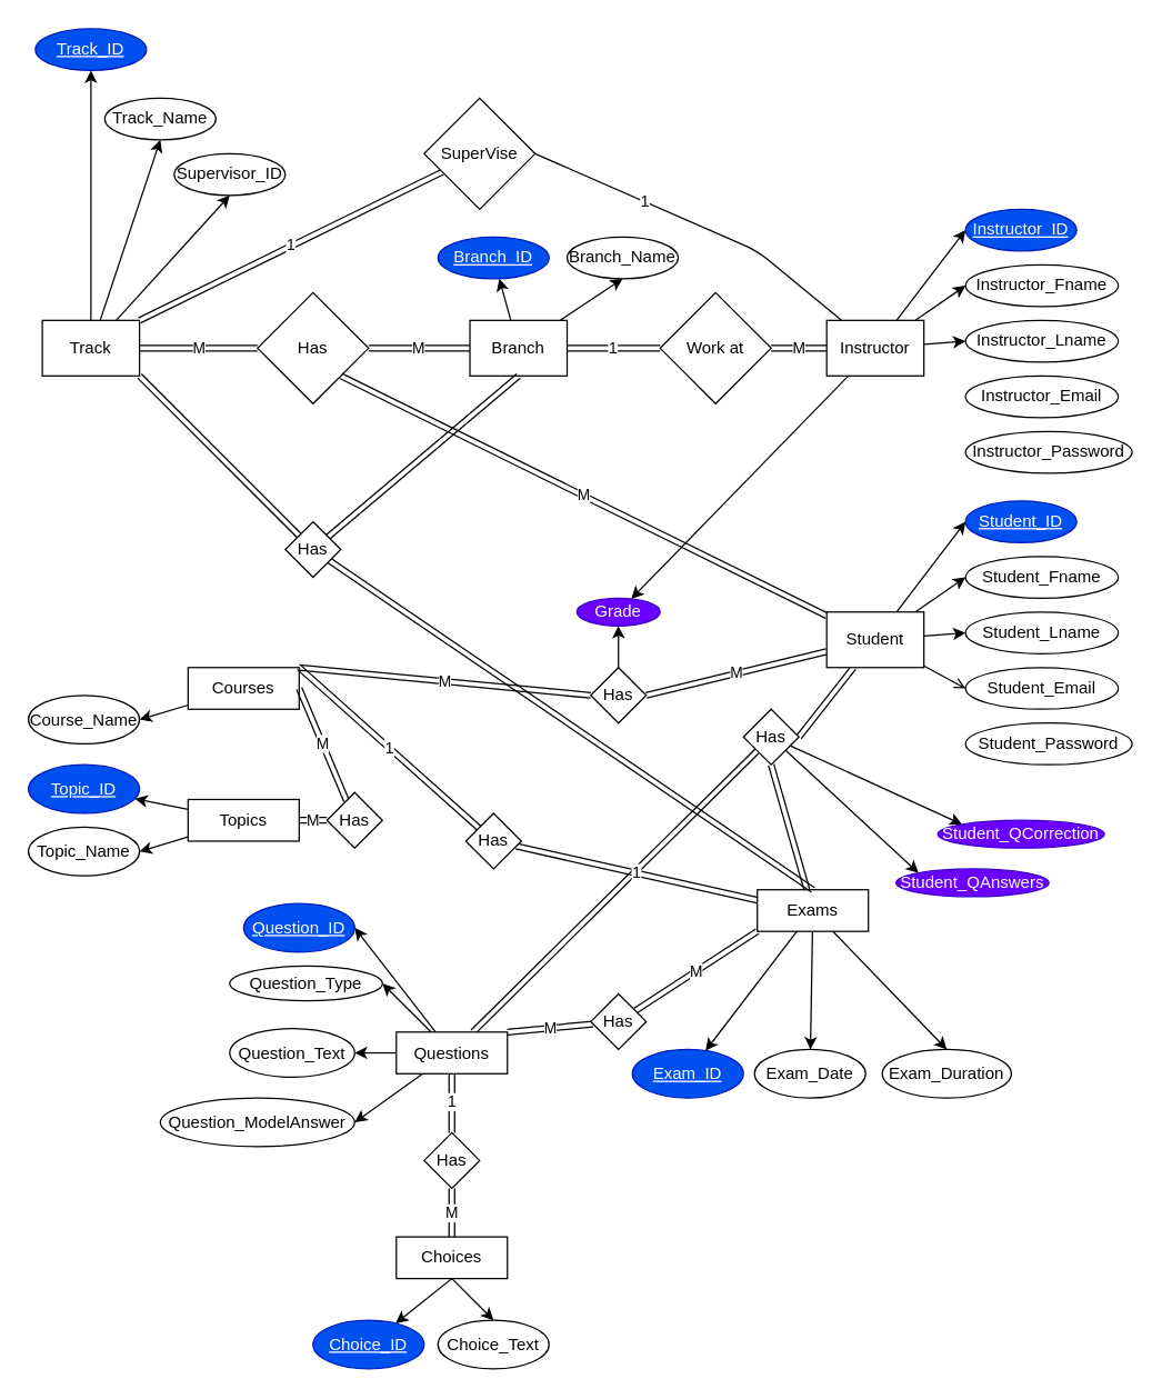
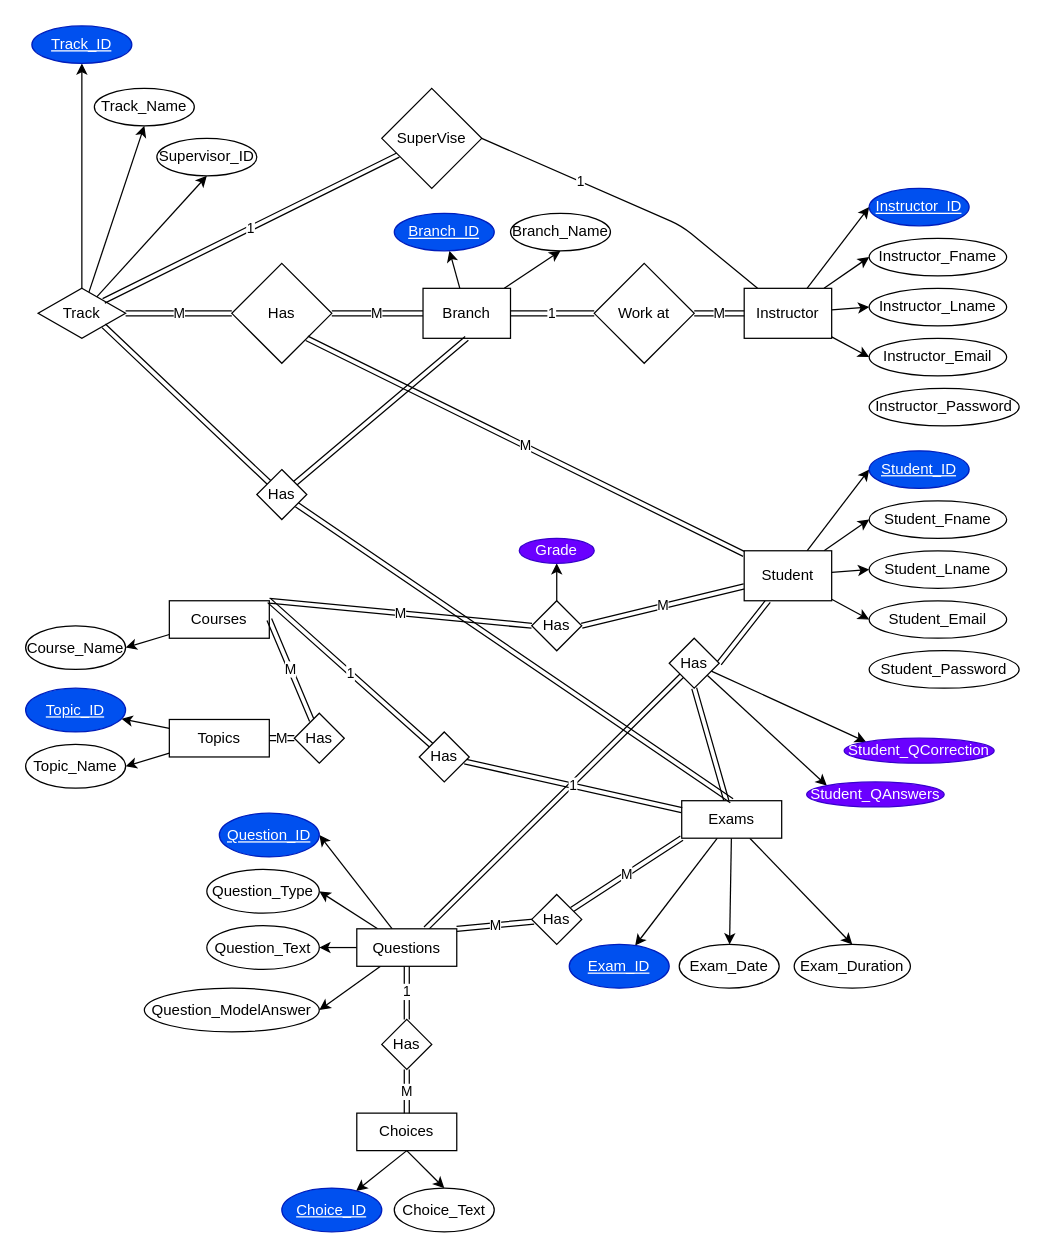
  <mxCell id="0" />
  <mxCell id="1" parent="0" />
  <mxCell id="2" value="" style="edgeStyle=none;html=1;" edge="1" parent="1" source="5" target="6"><mxGeometry relative="1" as="geometry" /></mxCell>
  <mxCell id="3" style="edgeStyle=none;html=1;entryX=0.5;entryY=1;entryDx=0;entryDy=0;" edge="1" parent="1" source="5" target="7"><mxGeometry relative="1" as="geometry" /></mxCell>
  <mxCell id="4" value="M" style="edgeStyle=none;html=1;shape=link;" edge="1" parent="1" source="5" target="16"><mxGeometry relative="1" as="geometry" /></mxCell>
  <mxCell id="5" value="Branch" style="whiteSpace=wrap;html=1;" vertex="1" parent="1"><mxGeometry x="338" y="230" width="70" height="40" as="geometry" /></mxCell>
  <mxCell id="6" value="Branch_ID" style="ellipse;whiteSpace=wrap;html=1;fontStyle=4;fillColor=#0050ef;fontColor=#ffffff;strokeColor=#001DBC;" vertex="1" parent="1"><mxGeometry x="315" y="170" width="80" height="30" as="geometry" /></mxCell>
  <mxCell id="7" value="Branch_Name" style="ellipse;whiteSpace=wrap;html=1;" vertex="1" parent="1"><mxGeometry x="408" y="170" width="80" height="30" as="geometry" /></mxCell>
  <mxCell id="8" value="" style="edgeStyle=none;html=1;" edge="1" parent="1" source="12" target="13"><mxGeometry relative="1" as="geometry" /></mxCell>
  <mxCell id="9" style="edgeStyle=none;html=1;entryX=0.5;entryY=1;entryDx=0;entryDy=0;" edge="1" parent="1" source="12" target="14"><mxGeometry relative="1" as="geometry" /></mxCell>
  <mxCell id="10" style="edgeStyle=none;html=1;entryX=0.5;entryY=1;entryDx=0;entryDy=0;" edge="1" parent="1" source="12" target="15"><mxGeometry relative="1" as="geometry" /></mxCell>
  <mxCell id="11" value="M" style="edgeStyle=none;html=1;shape=link;entryX=0;entryY=0.5;entryDx=0;entryDy=0;" edge="1" parent="1" source="12" target="16"><mxGeometry relative="1" as="geometry"><mxPoint x="165" y="280" as="targetPoint" /></mxGeometry></mxCell>
- <mxCell id="12" value="Track" style="whiteSpace=wrap;html=1;" vertex="1" parent="1"><mxGeometry x="30" y="230" width="70" height="40" as="geometry" /></mxCell>
+ <mxCell id="12" value="Track" style="rhombus;whiteSpace=wrap;html=1;" vertex="1" parent="1"><mxGeometry x="30" y="230" width="70" height="40" as="geometry" /></mxCell>
  <mxCell id="13" value="Track_ID" style="ellipse;whiteSpace=wrap;html=1;fontStyle=4;fillColor=#0050ef;fontColor=#ffffff;strokeColor=#001DBC;" vertex="1" parent="1"><mxGeometry x="25" y="20" width="80" height="30" as="geometry" /></mxCell>
  <mxCell id="14" value="Track_Name" style="ellipse;whiteSpace=wrap;html=1;" vertex="1" parent="1"><mxGeometry x="75" y="70" width="80" height="30" as="geometry" /></mxCell>
  <mxCell id="15" value="Supervisor_ID" style="ellipse;whiteSpace=wrap;html=1;" vertex="1" parent="1"><mxGeometry x="125" y="110" width="80" height="30" as="geometry" /></mxCell>
  <mxCell id="16" value="Has" style="rhombus;whiteSpace=wrap;html=1;" vertex="1" parent="1"><mxGeometry x="185" y="210" width="80" height="80" as="geometry" /></mxCell>
  <mxCell id="17" style="edgeStyle=none;html=1;entryX=0;entryY=0.5;entryDx=0;entryDy=0;" edge="1" parent="1" source="23" target="24"><mxGeometry relative="1" as="geometry" /></mxCell>
  <mxCell id="18" style="edgeStyle=none;html=1;entryX=0;entryY=0.5;entryDx=0;entryDy=0;" edge="1" parent="1" source="23" target="25"><mxGeometry relative="1" as="geometry" /></mxCell>
  <mxCell id="19" style="edgeStyle=none;html=1;entryX=0;entryY=0.5;entryDx=0;entryDy=0;" edge="1" parent="1" source="23" target="26"><mxGeometry relative="1" as="geometry" /></mxCell>
- <mxCell id="20" style="edgeStyle=none;html=1;" edge="1" parent="1" source="23" target="102"><mxGeometry relative="1" as="geometry" /></mxCell>
+ <mxCell id="20" style="edgeStyle=none;html=1;entryX=0;entryY=0.5;entryDx=0;entryDy=0;" edge="1" parent="1" source="23" target="27"><mxGeometry relative="1" as="geometry" /></mxCell>
  <mxCell id="21" style="html=1;entryX=1;entryY=0.5;entryDx=0;entryDy=0;endArrow=none;endFill=0;" edge="1" parent="1" source="23" target="30"><mxGeometry relative="1" as="geometry"><Array as="points"><mxPoint x="545" y="180" /></Array></mxGeometry></mxCell>
  <mxCell id="22" value="1" style="edgeLabel;html=1;align=center;verticalAlign=middle;resizable=0;points=[];" vertex="1" connectable="0" parent="21"><mxGeometry x="0.33" relative="1" as="geometry"><mxPoint as="offset" /></mxGeometry></mxCell>
  <mxCell id="23" value="Instructor" style="whiteSpace=wrap;html=1;" vertex="1" parent="1"><mxGeometry x="595" y="230" width="70" height="40" as="geometry" /></mxCell>
  <mxCell id="24" value="Instructor_ID" style="ellipse;whiteSpace=wrap;html=1;fontStyle=4;fillColor=#0050ef;fontColor=#ffffff;strokeColor=#001DBC;" vertex="1" parent="1"><mxGeometry x="695" y="150" width="80" height="30" as="geometry" /></mxCell>
  <mxCell id="25" value="Instructor_Fname" style="ellipse;whiteSpace=wrap;html=1;" vertex="1" parent="1"><mxGeometry x="695" y="190" width="110" height="30" as="geometry" /></mxCell>
  <mxCell id="26" value="Instructor_Lname" style="ellipse;whiteSpace=wrap;html=1;" vertex="1" parent="1"><mxGeometry x="695" y="230" width="110" height="30" as="geometry" /></mxCell>
  <mxCell id="27" value="Instructor_Email" style="ellipse;whiteSpace=wrap;html=1;" vertex="1" parent="1"><mxGeometry x="695" y="270" width="110" height="30" as="geometry" /></mxCell>
  <mxCell id="28" value="Instructor_Password" style="ellipse;whiteSpace=wrap;html=1;" vertex="1" parent="1"><mxGeometry x="695" y="310" width="120" height="30" as="geometry" /></mxCell>
  <mxCell id="29" value="1" style="edgeStyle=none;html=1;entryX=1;entryY=0;entryDx=0;entryDy=0;shape=link;" edge="1" parent="1" source="30" target="12"><mxGeometry relative="1" as="geometry" /></mxCell>
  <mxCell id="30" value="SuperVise" style="rhombus;whiteSpace=wrap;html=1;" vertex="1" parent="1"><mxGeometry x="305" y="70" width="80" height="80" as="geometry" /></mxCell>
  <mxCell id="31" style="edgeStyle=none;html=1;entryX=0;entryY=0.5;entryDx=0;entryDy=0;" edge="1" parent="1" source="38" target="39"><mxGeometry relative="1" as="geometry" /></mxCell>
  <mxCell id="32" style="edgeStyle=none;html=1;entryX=0;entryY=0.5;entryDx=0;entryDy=0;" edge="1" parent="1" source="38" target="40"><mxGeometry relative="1" as="geometry" /></mxCell>
  <mxCell id="33" style="edgeStyle=none;html=1;entryX=0;entryY=0.5;entryDx=0;entryDy=0;" edge="1" parent="1" source="38" target="41"><mxGeometry relative="1" as="geometry" /></mxCell>
- <mxCell id="34" style="edgeStyle=none;html=1;entryX=0;entryY=0.5;entryDx=0;entryDy=0;endArrow=open;" edge="1" parent="1" source="38" target="42"><mxGeometry relative="1" as="geometry" /></mxCell>
+ <mxCell id="34" style="edgeStyle=none;html=1;entryX=0;entryY=0.5;entryDx=0;entryDy=0;" edge="1" parent="1" source="38" target="42"><mxGeometry relative="1" as="geometry" /></mxCell>
  <mxCell id="35" value="M" style="edgeStyle=none;shape=link;html=1;entryX=1;entryY=1;entryDx=0;entryDy=0;endArrow=none;endFill=0;" edge="1" parent="1" source="38" target="16"><mxGeometry relative="1" as="geometry" /></mxCell>
  <mxCell id="36" style="edgeStyle=none;shape=link;html=1;entryX=1;entryY=0.5;entryDx=0;entryDy=0;endArrow=classic;endFill=1;" edge="1" parent="1" source="38" target="96"><mxGeometry relative="1" as="geometry" /></mxCell>
  <mxCell id="37" value="M" style="edgeStyle=none;html=1;entryX=1;entryY=0.5;entryDx=0;entryDy=0;endArrow=classic;endFill=1;shape=link;" edge="1" parent="1" source="38" target="101"><mxGeometry relative="1" as="geometry" /></mxCell>
  <mxCell id="38" value="Student" style="whiteSpace=wrap;html=1;" vertex="1" parent="1"><mxGeometry x="595" y="440" width="70" height="40" as="geometry" /></mxCell>
  <mxCell id="39" value="Student_ID" style="ellipse;whiteSpace=wrap;html=1;fontStyle=4;fillColor=#0050ef;fontColor=#ffffff;strokeColor=#001DBC;" vertex="1" parent="1"><mxGeometry x="695" y="360" width="80" height="30" as="geometry" /></mxCell>
  <mxCell id="40" value="Student_Fname" style="ellipse;whiteSpace=wrap;html=1;" vertex="1" parent="1"><mxGeometry x="695" y="400" width="110" height="30" as="geometry" /></mxCell>
  <mxCell id="41" value="Student_Lname" style="ellipse;whiteSpace=wrap;html=1;" vertex="1" parent="1"><mxGeometry x="695" y="440" width="110" height="30" as="geometry" /></mxCell>
  <mxCell id="42" value="Student_Email" style="ellipse;whiteSpace=wrap;html=1;" vertex="1" parent="1"><mxGeometry x="695" y="480" width="110" height="30" as="geometry" /></mxCell>
  <mxCell id="43" value="Student_Password" style="ellipse;whiteSpace=wrap;html=1;" vertex="1" parent="1"><mxGeometry x="695" y="520" width="120" height="30" as="geometry" /></mxCell>
  <mxCell id="44" value="M" style="edgeStyle=none;shape=link;html=1;entryX=0;entryY=0.5;entryDx=0;entryDy=0;endArrow=none;endFill=0;" edge="1" parent="1" source="46" target="23"><mxGeometry relative="1" as="geometry" /></mxCell>
  <mxCell id="45" value="1" style="edgeStyle=none;shape=link;html=1;entryX=1;entryY=0.5;entryDx=0;entryDy=0;endArrow=none;endFill=0;" edge="1" parent="1" source="46" target="5"><mxGeometry relative="1" as="geometry" /></mxCell>
  <mxCell id="46" value="Work at" style="rhombus;whiteSpace=wrap;html=1;" vertex="1" parent="1"><mxGeometry x="475" y="210" width="80" height="80" as="geometry" /></mxCell>
  <mxCell id="47" style="edgeStyle=none;html=1;entryX=1;entryY=0.5;entryDx=0;entryDy=0;endArrow=classic;endFill=1;" edge="1" parent="1" source="48" target="49"><mxGeometry relative="1" as="geometry" /></mxCell>
  <mxCell id="48" value="Courses" style="whiteSpace=wrap;html=1;" vertex="1" parent="1"><mxGeometry x="135" y="480" width="80" height="30" as="geometry" /></mxCell>
  <mxCell id="49" value="Course_Name" style="ellipse;whiteSpace=wrap;html=1;" vertex="1" parent="1"><mxGeometry x="20" y="500" width="80" height="35" as="geometry" /></mxCell>
  <mxCell id="50" value="" style="edgeStyle=none;html=1;endArrow=classic;endFill=1;" edge="1" parent="1" source="52" target="53"><mxGeometry relative="1" as="geometry" /></mxCell>
  <mxCell id="51" style="edgeStyle=none;html=1;entryX=1;entryY=0.5;entryDx=0;entryDy=0;endArrow=classic;endFill=1;" edge="1" parent="1" source="52" target="54"><mxGeometry relative="1" as="geometry" /></mxCell>
  <mxCell id="52" value="Topics" style="whiteSpace=wrap;html=1;" vertex="1" parent="1"><mxGeometry x="135" y="575" width="80" height="30" as="geometry" /></mxCell>
  <mxCell id="53" value="Topic_ID" style="ellipse;whiteSpace=wrap;html=1;fontStyle=4;fillColor=#0050ef;fontColor=#ffffff;strokeColor=#001DBC;" vertex="1" parent="1"><mxGeometry x="20" y="550" width="80" height="35" as="geometry" /></mxCell>
  <mxCell id="54" value="Topic_Name" style="ellipse;whiteSpace=wrap;html=1;" vertex="1" parent="1"><mxGeometry x="20" y="595" width="80" height="35" as="geometry" /></mxCell>
  <mxCell id="55" value="M" style="edgeStyle=none;html=1;entryX=1;entryY=0.5;entryDx=0;entryDy=0;endArrow=classic;endFill=1;shape=link;" edge="1" parent="1" source="57" target="48"><mxGeometry relative="1" as="geometry" /></mxCell>
  <mxCell id="56" value="M" style="edgeStyle=none;html=1;entryX=1;entryY=0.5;entryDx=0;entryDy=0;endArrow=classic;endFill=1;shape=link;" edge="1" parent="1" source="57" target="52"><mxGeometry relative="1" as="geometry" /></mxCell>
  <mxCell id="57" value="Has" style="rhombus;whiteSpace=wrap;html=1;" vertex="1" parent="1"><mxGeometry x="235" y="570" width="40" height="40" as="geometry" /></mxCell>
  <mxCell id="58" value="" style="edgeStyle=none;html=1;endArrow=classic;endFill=1;entryX=1;entryY=0.5;entryDx=0;entryDy=0;" edge="1" parent="1" source="63" target="64"><mxGeometry relative="1" as="geometry" /></mxCell>
  <mxCell id="59" style="edgeStyle=none;html=1;entryX=1;entryY=0.5;entryDx=0;entryDy=0;endArrow=classic;endFill=1;" edge="1" parent="1" source="63" target="65"><mxGeometry relative="1" as="geometry" /></mxCell>
  <mxCell id="60" style="edgeStyle=none;html=1;entryX=1;entryY=0.5;entryDx=0;entryDy=0;endArrow=classic;endFill=1;" edge="1" parent="1" source="63" target="66"><mxGeometry relative="1" as="geometry" /></mxCell>
  <mxCell id="61" style="edgeStyle=none;html=1;entryX=1;entryY=0.5;entryDx=0;entryDy=0;endArrow=classic;endFill=1;" edge="1" parent="1" source="63" target="67"><mxGeometry relative="1" as="geometry" /></mxCell>
  <mxCell id="62" style="edgeStyle=none;shape=link;html=1;entryX=0;entryY=1;entryDx=0;entryDy=0;endArrow=classic;endFill=1;" edge="1" parent="1" source="63" target="96"><mxGeometry relative="1" as="geometry" /></mxCell>
  <mxCell id="63" value="Questions" style="whiteSpace=wrap;html=1;" vertex="1" parent="1"><mxGeometry x="285" y="742.5" width="80" height="30" as="geometry" /></mxCell>
  <mxCell id="64" value="Question_ID" style="ellipse;whiteSpace=wrap;html=1;fontStyle=4;fillColor=#0050ef;fontColor=#ffffff;strokeColor=#001DBC;" vertex="1" parent="1"><mxGeometry x="175" y="650" width="80" height="35" as="geometry" /></mxCell>
- <mxCell id="65" value="Question_Type" style="ellipse;whiteSpace=wrap;html=1;" vertex="1" parent="1"><mxGeometry x="165" y="695" width="110" height="25" as="geometry" /></mxCell>
+ <mxCell id="65" value="Question_Type" style="ellipse;whiteSpace=wrap;html=1;" vertex="1" parent="1"><mxGeometry x="165" y="695" width="90" height="35" as="geometry" /></mxCell>
  <mxCell id="66" value="Question_Text" style="ellipse;whiteSpace=wrap;html=1;" vertex="1" parent="1"><mxGeometry x="165" y="740" width="90" height="35" as="geometry" /></mxCell>
  <mxCell id="67" value="Question_ModelAnswer" style="ellipse;whiteSpace=wrap;html=1;" vertex="1" parent="1"><mxGeometry x="115" y="790" width="140" height="35" as="geometry" /></mxCell>
  <mxCell id="68" value="" style="edgeStyle=none;html=1;endArrow=classic;endFill=1;exitX=0.5;exitY=1;exitDx=0;exitDy=0;" edge="1" parent="1" source="70" target="71"><mxGeometry relative="1" as="geometry" /></mxCell>
  <mxCell id="69" style="edgeStyle=none;html=1;entryX=0.5;entryY=0;entryDx=0;entryDy=0;endArrow=classic;endFill=1;exitX=0.5;exitY=1;exitDx=0;exitDy=0;" edge="1" parent="1" source="70" target="72"><mxGeometry relative="1" as="geometry" /></mxCell>
  <mxCell id="70" value="Choices" style="whiteSpace=wrap;html=1;" vertex="1" parent="1"><mxGeometry x="285" y="890" width="80" height="30" as="geometry" /></mxCell>
  <mxCell id="71" value="Choice_ID" style="ellipse;whiteSpace=wrap;html=1;fontStyle=4;fillColor=#0050ef;fontColor=#ffffff;strokeColor=#001DBC;" vertex="1" parent="1"><mxGeometry x="225" y="950" width="80" height="35" as="geometry" /></mxCell>
  <mxCell id="72" value="Choice_Text" style="ellipse;whiteSpace=wrap;html=1;" vertex="1" parent="1"><mxGeometry x="315" y="950" width="80" height="35" as="geometry" /></mxCell>
  <mxCell id="73" value="1" style="edgeStyle=none;html=1;entryX=0.5;entryY=1;entryDx=0;entryDy=0;endArrow=classic;endFill=1;shape=link;" edge="1" parent="1" source="75" target="63"><mxGeometry x="0.014" relative="1" as="geometry"><mxPoint x="375" y="790" as="targetPoint" /><mxPoint as="offset" /></mxGeometry></mxCell>
  <mxCell id="74" value="M" style="edgeStyle=none;html=1;entryX=0.5;entryY=0;entryDx=0;entryDy=0;endArrow=classic;endFill=1;shape=link;exitX=0.5;exitY=1;exitDx=0;exitDy=0;" edge="1" parent="1" source="75" target="70"><mxGeometry relative="1" as="geometry"><mxPoint x="375" y="885" as="targetPoint" /></mxGeometry></mxCell>
  <mxCell id="75" value="Has" style="rhombus;whiteSpace=wrap;html=1;" vertex="1" parent="1"><mxGeometry x="305" y="815" width="40" height="40" as="geometry" /></mxCell>
  <mxCell id="76" value="" style="edgeStyle=none;html=1;endArrow=classic;endFill=1;" edge="1" parent="1" source="80" target="81"><mxGeometry relative="1" as="geometry" /></mxCell>
  <mxCell id="77" style="edgeStyle=none;html=1;endArrow=classic;endFill=1;" edge="1" parent="1" source="80" target="82"><mxGeometry relative="1" as="geometry" /></mxCell>
  <mxCell id="78" style="edgeStyle=none;html=1;entryX=0.5;entryY=0;entryDx=0;entryDy=0;endArrow=classic;endFill=1;" edge="1" parent="1" source="80" target="83"><mxGeometry relative="1" as="geometry" /></mxCell>
  <mxCell id="79" style="edgeStyle=none;shape=link;html=1;entryX=0.5;entryY=1;entryDx=0;entryDy=0;endArrow=classic;endFill=1;" edge="1" parent="1" source="80" target="96"><mxGeometry relative="1" as="geometry" /></mxCell>
  <mxCell id="80" value="Exams" style="whiteSpace=wrap;html=1;flipV=1;flipH=1;" vertex="1" parent="1"><mxGeometry x="545" y="640" width="80" height="30" as="geometry" /></mxCell>
  <mxCell id="81" value="Exam_ID" style="ellipse;whiteSpace=wrap;html=1;flipV=1;flipH=1;fontStyle=4;fillColor=#0050ef;fontColor=#ffffff;strokeColor=#001DBC;" vertex="1" parent="1"><mxGeometry x="455" y="755" width="80" height="35" as="geometry" /></mxCell>
  <mxCell id="82" value="Exam_Date" style="ellipse;whiteSpace=wrap;html=1;flipV=1;flipH=1;" vertex="1" parent="1"><mxGeometry x="543" y="755" width="80" height="35" as="geometry" /></mxCell>
  <mxCell id="83" value="Exam_Duration" style="ellipse;whiteSpace=wrap;html=1;flipV=1;flipH=1;" vertex="1" parent="1"><mxGeometry x="635" y="755" width="93" height="35" as="geometry" /></mxCell>
  <mxCell id="84" value="1" style="edgeStyle=none;html=1;endArrow=classic;endFill=1;shape=link;entryX=0;entryY=0.25;entryDx=0;entryDy=0;" edge="1" parent="1" source="86" target="80"><mxGeometry relative="1" as="geometry"><mxPoint x="515" y="630" as="targetPoint" /></mxGeometry></mxCell>
  <mxCell id="85" value="1" style="edgeStyle=none;html=1;entryX=1;entryY=0;entryDx=0;entryDy=0;endArrow=classic;endFill=1;shape=link;" edge="1" parent="1" source="86" target="48"><mxGeometry relative="1" as="geometry" /></mxCell>
  <mxCell id="86" value="Has" style="rhombus;whiteSpace=wrap;html=1;" vertex="1" parent="1"><mxGeometry x="335" y="585" width="40" height="40" as="geometry" /></mxCell>
  <mxCell id="87" value="M" style="edgeStyle=none;shape=link;html=1;entryX=0;entryY=1;entryDx=0;entryDy=0;endArrow=classic;endFill=1;" edge="1" parent="1" source="89" target="80"><mxGeometry relative="1" as="geometry" /></mxCell>
  <mxCell id="88" value="M" style="edgeStyle=none;shape=link;html=1;entryX=1;entryY=0;entryDx=0;entryDy=0;endArrow=classic;endFill=1;" edge="1" parent="1" source="89" target="63"><mxGeometry relative="1" as="geometry" /></mxCell>
  <mxCell id="89" value="Has" style="rhombus;whiteSpace=wrap;html=1;" vertex="1" parent="1"><mxGeometry x="425" y="715" width="40" height="40" as="geometry" /></mxCell>
  <mxCell id="90" style="edgeStyle=none;shape=link;html=1;entryX=0.5;entryY=0;entryDx=0;entryDy=0;endArrow=classic;endFill=1;" edge="1" parent="1" source="93" target="80"><mxGeometry relative="1" as="geometry" /></mxCell>
  <mxCell id="91" style="edgeStyle=none;shape=link;html=1;entryX=0.5;entryY=1;entryDx=0;entryDy=0;endArrow=classic;endFill=1;" edge="1" parent="1" source="93" target="5"><mxGeometry relative="1" as="geometry" /></mxCell>
  <mxCell id="92" style="edgeStyle=none;shape=link;html=1;entryX=1;entryY=1;entryDx=0;entryDy=0;endArrow=classic;endFill=1;" edge="1" parent="1" source="93" target="12"><mxGeometry relative="1" as="geometry" /></mxCell>
  <mxCell id="93" value="Has" style="rhombus;whiteSpace=wrap;html=1;" vertex="1" parent="1"><mxGeometry x="205" y="375" width="40" height="40" as="geometry" /></mxCell>
  <mxCell id="94" style="edgeStyle=none;html=1;entryX=0;entryY=0;entryDx=0;entryDy=0;endArrow=classic;endFill=1;" edge="1" parent="1" source="96" target="98"><mxGeometry relative="1" as="geometry" /></mxCell>
  <mxCell id="95" style="edgeStyle=none;html=1;entryX=0;entryY=0;entryDx=0;entryDy=0;endArrow=classic;endFill=1;" edge="1" parent="1" source="96" target="97"><mxGeometry relative="1" as="geometry" /></mxCell>
  <mxCell id="96" value="Has" style="rhombus;whiteSpace=wrap;html=1;" vertex="1" parent="1"><mxGeometry x="535" y="510" width="40" height="40" as="geometry" /></mxCell>
  <mxCell id="97" value="Student_QCorrection" style="ellipse;whiteSpace=wrap;html=1;fillColor=#6a00ff;fontColor=#ffffff;strokeColor=#3700CC;" vertex="1" parent="1"><mxGeometry x="675" y="590" width="120" height="20" as="geometry" /></mxCell>
  <mxCell id="98" value="Student_QAnswers" style="ellipse;whiteSpace=wrap;html=1;fillColor=#6a00ff;fontColor=#ffffff;strokeColor=#3700CC;" vertex="1" parent="1"><mxGeometry x="645" y="625" width="110" height="20" as="geometry" /></mxCell>
  <mxCell id="99" value="M" style="edgeStyle=none;shape=link;html=1;exitX=0;exitY=0.5;exitDx=0;exitDy=0;endArrow=classic;endFill=1;" edge="1" parent="1" source="101"><mxGeometry relative="1" as="geometry"><mxPoint x="215" y="480" as="targetPoint" /></mxGeometry></mxCell>
  <mxCell id="100" value="" style="edgeStyle=none;html=1;endArrow=classic;endFill=1;" edge="1" parent="1" source="101" target="102"><mxGeometry relative="1" as="geometry" /></mxCell>
  <mxCell id="101" value="Has" style="rhombus;whiteSpace=wrap;html=1;" vertex="1" parent="1"><mxGeometry x="425" y="480" width="40" height="40" as="geometry" /></mxCell>
  <mxCell id="102" value="Grade" style="ellipse;whiteSpace=wrap;html=1;fillColor=#6a00ff;fontColor=#ffffff;strokeColor=#3700CC;" vertex="1" parent="1"><mxGeometry x="415" y="430" width="60" height="20" as="geometry" /></mxCell>
